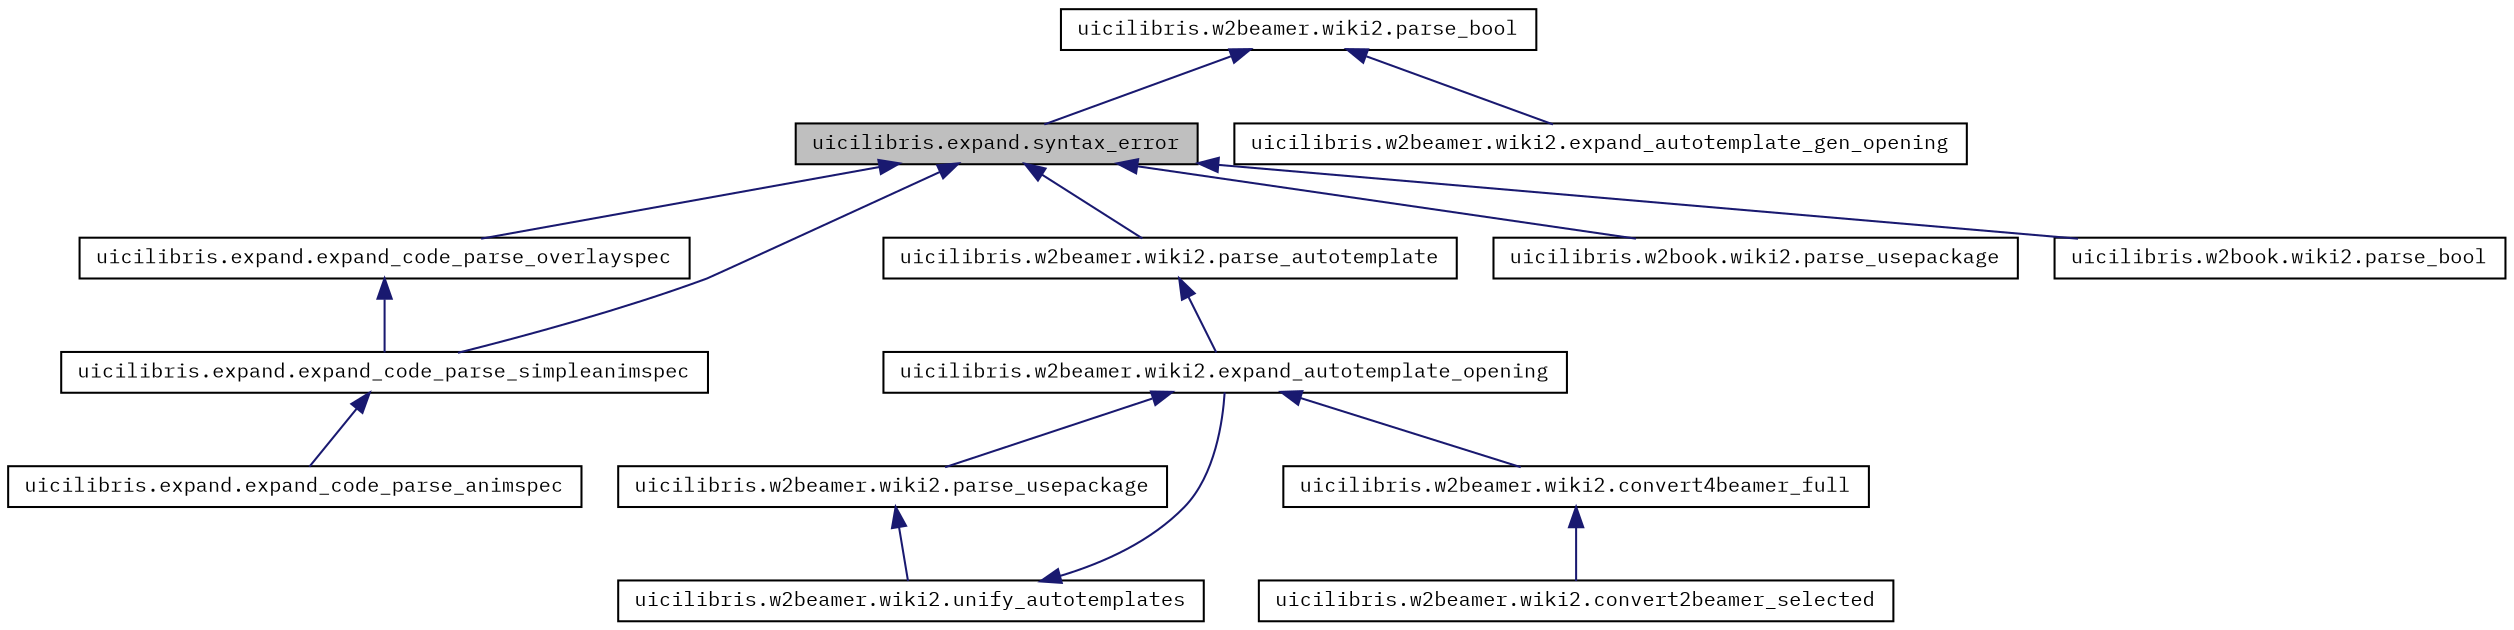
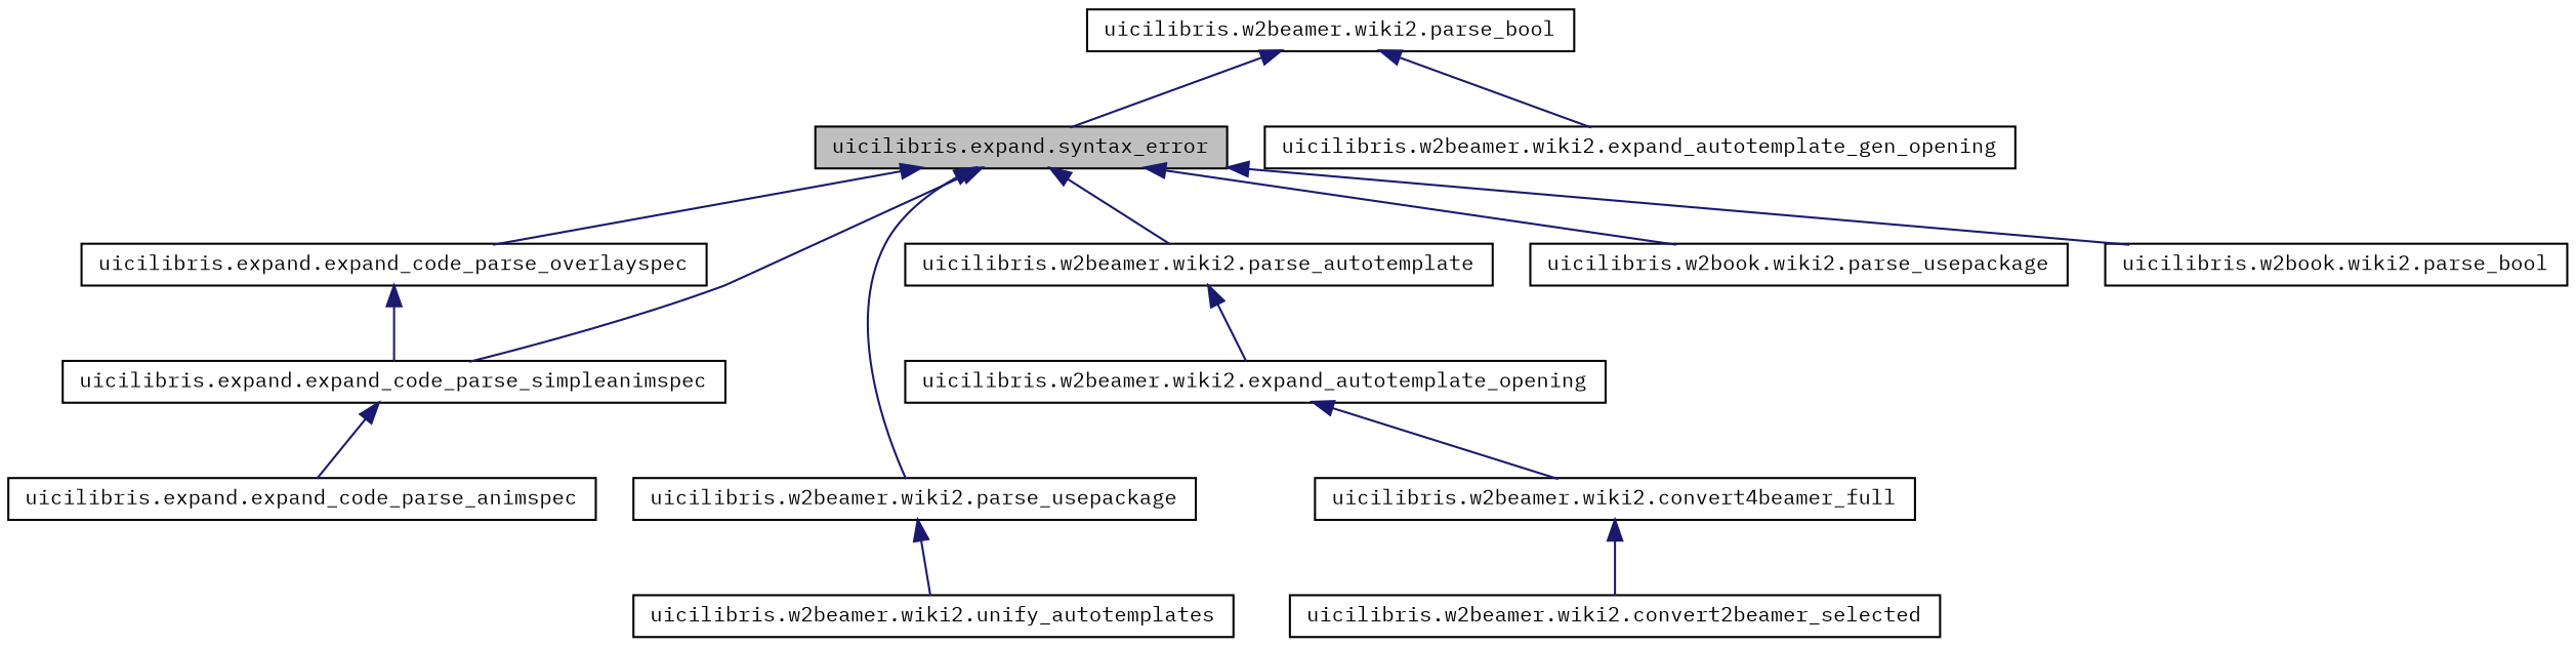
  digraph {
    fontname="IBM Plex Mono"
    rankdir=TB
    node [color=black fillcolor=white fontname="IBM Plex Mono" fontsize=10 shape=record style=filled]
    edge [color=midnightblue dir=back fontname="IBM Plex Mono" fontsize=10 labelfontname=FreeSans labelfontsize=10 style=solid]
    n1 [fillcolor=grey75 fontcolor=black height=0.2 label="uicilibris.expand.syntax_error" width=0.4]
    n2 [height=0.2 label="uicilibris.expand.expand_code_parse_overlayspec" width=0.4]
    n3 [height=0.2 label="uicilibris.expand.expand_code_parse_simpleanimspec" width=0.4]
    n4 [height=0.2 label="uicilibris.w2beamer.wiki2.parse_autotemplate" width=0.4]
    n5 [height=0.2 label="uicilibris.w2beamer.wiki2.parse_usepackage" width=0.4]
    n6 [height=0.2 label="uicilibris.w2book.wiki2.parse_usepackage" width=0.4]
    n7 [height=0.2 label="uicilibris.w2book.wiki2.parse_bool" width=0.4]
    n8 [height=0.2 label="uicilibris.expand.expand_code_parse_animspec" width=0.4]
    n9 [height=0.2 label="uicilibris.w2beamer.wiki2.expand_autotemplate_opening" width=0.4]
    n10 [height=0.2 label="uicilibris.w2beamer.wiki2.unify_autotemplates" width=0.4]
    n11 [height=0.2 label="uicilibris.w2beamer.wiki2.parse_bool" width=0.4]
    n12 [height=0.2 label="uicilibris.w2beamer.wiki2.expand_autotemplate_gen_opening" width=0.4]
    n13 [height=0.2 label="uicilibris.w2beamer.wiki2.convert4beamer_full" width=0.4]
    n14 [height=0.2 label="uicilibris.w2beamer.wiki2.convert2beamer_selected" width=0.4]
    n1 -> n2
    n1 -> n3
    n1 -> n4
-   n9 -> n5
+   n1 -> n5
    n1 -> n6
    n1 -> n7
    n2 -> n3
    n3 -> n8
    n4 -> n9
    n5 -> n10
    n9 -> n13
-   n10 -> n9
    n11 -> n1
    n11 -> n12
    n13 -> n14
  }
